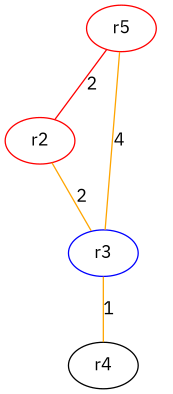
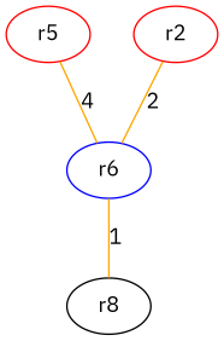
  graph {
    fontname="IBM Plex Sans"
    node [color=red fontname="IBM Plex Sans"]
    edge [color=orange fontname="IBM Plex Sans"]
    n1 [label=r5]
    r2
-   r3 [color=blue]
-   r4 [color=""]
-   n1 -- r2 [color=red label=2]
+   r3 [color=blue label=r6]
+   r4 [label=r8 color=""]
    n1 -- r3 [label=4]
    n1 -- r4 [label=3 style=invis color=""]
    r2 -- r3 [label=2]
    r2 -- r4 [label=2 style=invis color=""]
    r3 -- r4 [label=1]
  }
